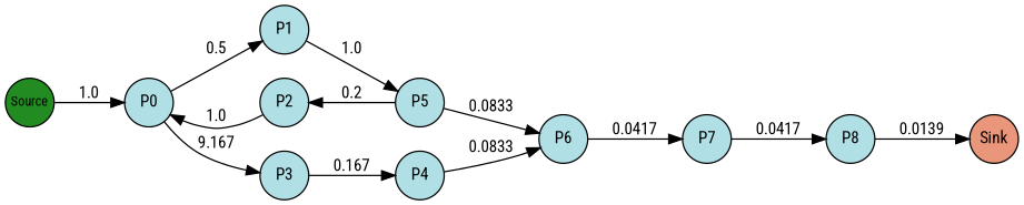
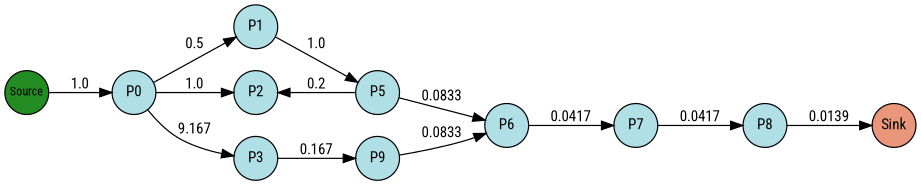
  digraph {
    fontname="Roboto Condensed"
    rankdir=LR
    splines=true
    node [fillcolor=powderblue fixedsize=true fontcolor=black fontname="Roboto Condensed" fontsize=12 margin=0 shape=circle style=filled]
    edge [fontcolor=black fontname="Roboto Condensed" fontsize=12 margin=0]
    n1 [fillcolor=forestgreen fontsize=10 label=Source width=0.5]
    n2 [label=P0 width=0.5]
    n3 [label=P1 width=0.5]
    n4 [label=P2 width=0.5]
    n5 [label=P3 width=0.5]
-   n6 [label=P4 width=0.5]
+   n6 [label=P9 width=0.5]
    n7 [label=P5 width=0.5]
    n8 [label=P6 width=0.5]
    n9 [label=P7 width=0.5]
    n10 [label=P8 width=0.5]
    n11 [fillcolor=darksalmon label=Sink width=0.5]
    subgraph sub_1 {
      rank=same
      n1
    }
    subgraph sub_2 {
      rank=same
      n2
    }
    subgraph sub_3 {
      rank=same
      n3
      n4
      n5
    }
    subgraph sub_4 {
      rank=same
      n6
      n7
    }
    subgraph sub_5 {
      rank=same
      n8
    }
    subgraph sub_6 {
      rank=same
      n9
    }
    subgraph sub_7 {
      rank=same
      n10
    }
    subgraph sub_8 {
      rank=same
      n11
    }
    n1 -> n2 [label=1.0]
    n2 -> n3 [label=0.5]
-   n4 -> n2 [label=1.0]
+   n2 -> n4 [label=1.0]
    n2 -> n5 [label=9.167]
    n3 -> n7 [label=1.0]
    n5 -> n6 [label=0.167]
    n6 -> n8 [label=0.0833]
    n7 -> n4 [label=0.2]
    n7 -> n8 [label=0.0833]
    n8 -> n9 [label=0.0417]
    n9 -> n10 [label=0.0417]
    n10 -> n11 [label=0.0139]
  }
